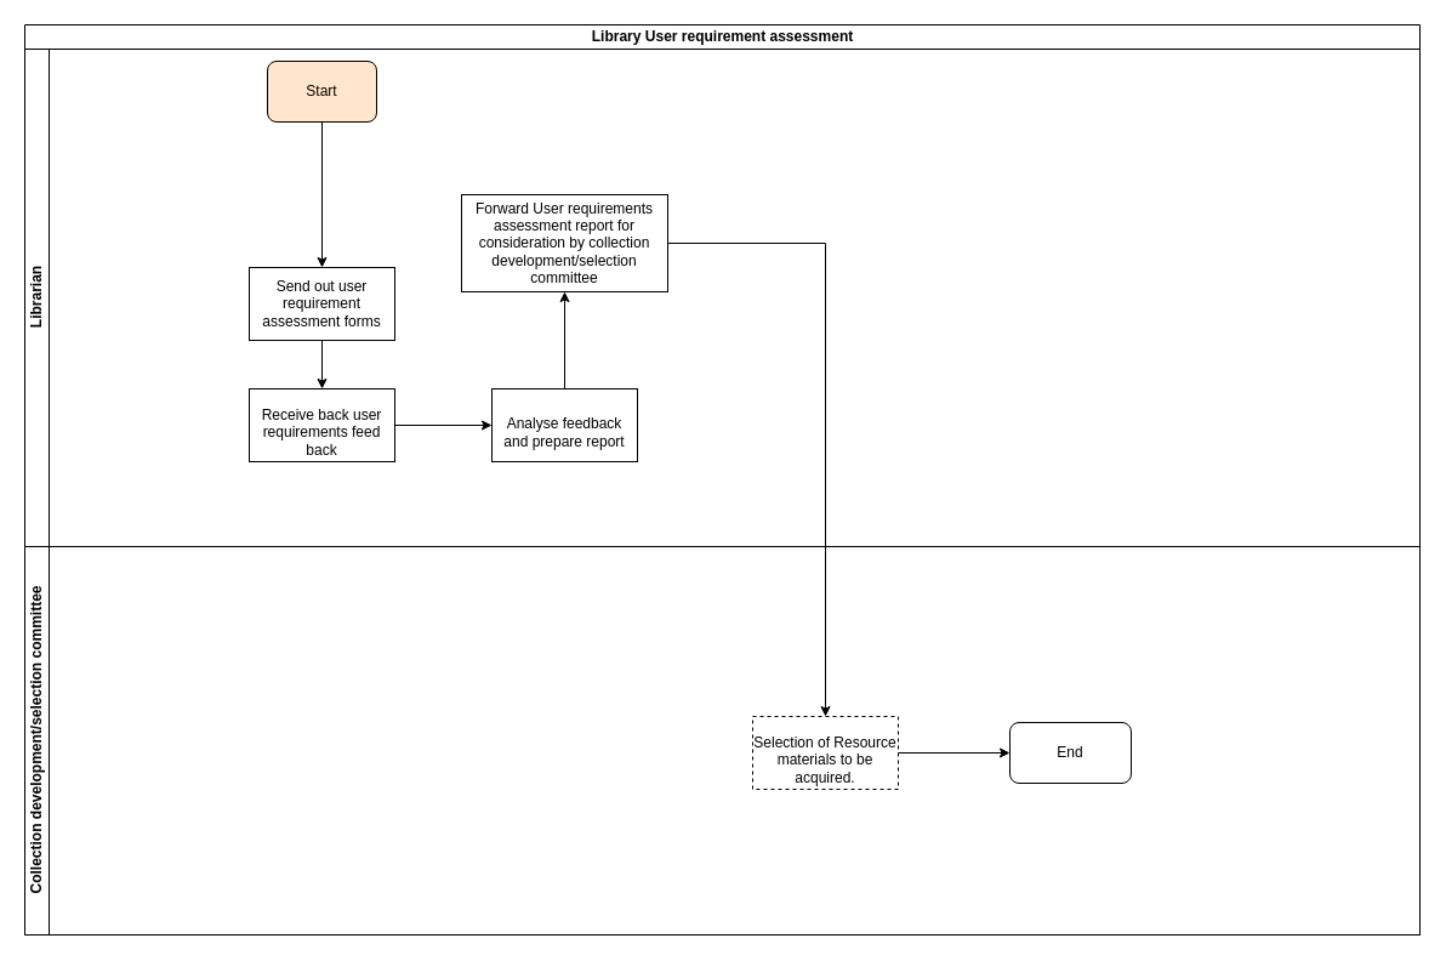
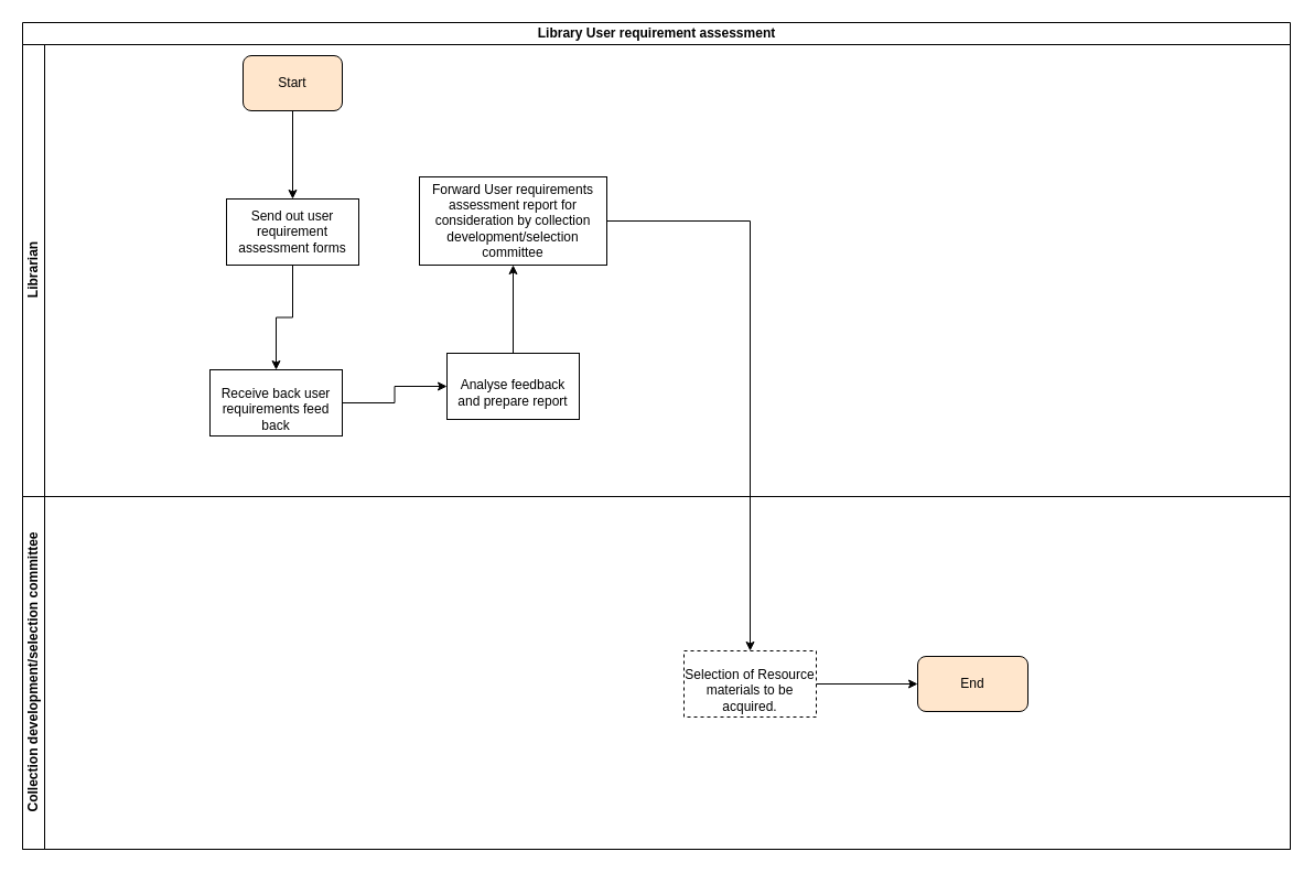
  <mxCell id="0" />
  <mxCell id="1" parent="0" />
  <mxCell id="2" value="Library User requirement assessment" style="swimlane;html=1;childLayout=stackLayout;resizeParent=1;resizeParentMax=0;horizontal=1;startSize=20;horizontalStack=0;" vertex="1" parent="1"><mxGeometry x="20" y="20" width="1150" height="750" as="geometry" /></mxCell>
  <mxCell id="3" value="Librarian" style="swimlane;html=1;startSize=20;horizontal=0;" vertex="1" parent="2"><mxGeometry y="20" width="1150" height="410" as="geometry" /></mxCell>
  <mxCell id="4" value="Start" style="rounded=1;whiteSpace=wrap;html=1;fillColor=#ffe6cc;" vertex="1" parent="3"><mxGeometry x="200" y="10" width="90" height="50" as="geometry" /></mxCell>
- <mxCell id="5" value="Send out user requirement assessment forms &lt;br&gt;" style="rounded=0;whiteSpace=wrap;html=1;" vertex="1" parent="3"><mxGeometry x="185" y="180" width="120" height="60" as="geometry" /></mxCell>
+ <mxCell id="5" value="Send out user requirement assessment forms &lt;br&gt;" style="rounded=0;whiteSpace=wrap;html=1;" vertex="1" parent="3"><mxGeometry x="185" y="140" width="120" height="60" as="geometry" /></mxCell>
  <mxCell id="6" value="" style="edgeStyle=orthogonalEdgeStyle;rounded=0;orthogonalLoop=1;jettySize=auto;html=1;entryX=0.5;entryY=0;entryDx=0;entryDy=0;" edge="1" parent="3" source="4" target="5"><mxGeometry relative="1" as="geometry"><mxPoint x="245" y="135" as="targetPoint" /></mxGeometry></mxCell>
  <mxCell id="7" value="Collection development/selection committee" style="swimlane;html=1;startSize=20;horizontal=0;" vertex="1" parent="2"><mxGeometry y="430" width="1150" height="320" as="geometry" /></mxCell>
  <mxCell id="8" value="&lt;p class=&quot;western&quot; style=&quot;margin-bottom: 0in&quot; lang=&quot;en-GB&quot;&gt;Selection of Resource materials to be acquired.&lt;/p&gt;" style="whiteSpace=wrap;html=1;rounded=0;dashed=1;" vertex="1" parent="7"><mxGeometry x="600" y="140" width="120" height="60" as="geometry" /></mxCell>
- <mxCell id="9" value="End" style="rounded=1;whiteSpace=wrap;html=1;" vertex="1" parent="7"><mxGeometry x="812" y="145" width="100" height="50" as="geometry" /></mxCell>
+ <mxCell id="9" value="End" style="rounded=1;whiteSpace=wrap;html=1;fillColor=#ffe6cc;" vertex="1" parent="7"><mxGeometry x="812" y="145" width="100" height="50" as="geometry" /></mxCell>
  <mxCell id="10" value="" style="edgeStyle=orthogonalEdgeStyle;rounded=0;orthogonalLoop=1;jettySize=auto;html=1;entryX=0;entryY=0.5;entryDx=0;entryDy=0;" edge="1" parent="7" source="8" target="9"><mxGeometry relative="1" as="geometry"><mxPoint x="800" y="170" as="targetPoint" /></mxGeometry></mxCell>
  <mxCell id="11" value="" style="edgeStyle=orthogonalEdgeStyle;rounded=0;orthogonalLoop=1;jettySize=auto;html=1;" edge="1" parent="1" source="12" target="15"><mxGeometry relative="1" as="geometry" /></mxCell>
- <mxCell id="12" value="&lt;p class=&quot;western&quot; style=&quot;margin-bottom: 0in&quot; lang=&quot;en-GB&quot;&gt;&lt;br/&gt;Receive back user requirements feed back&lt;/p&gt;&lt;br/&gt;" style="whiteSpace=wrap;html=1;rounded=0;" vertex="1" parent="1"><mxGeometry x="205" y="320" width="120" height="60" as="geometry" /></mxCell>
+ <mxCell id="12" value="&lt;p class=&quot;western&quot; style=&quot;margin-bottom: 0in&quot; lang=&quot;en-GB&quot;&gt;&lt;br/&gt;Receive back user requirements feed back&lt;/p&gt;&lt;br/&gt;" style="whiteSpace=wrap;html=1;rounded=0;" vertex="1" parent="1"><mxGeometry x="190" y="335" width="120" height="60" as="geometry" /></mxCell>
  <mxCell id="13" value="" style="edgeStyle=orthogonalEdgeStyle;rounded=0;orthogonalLoop=1;jettySize=auto;html=1;" edge="1" parent="1" source="5" target="12"><mxGeometry relative="1" as="geometry" /></mxCell>
  <mxCell id="14" value="" style="edgeStyle=orthogonalEdgeStyle;rounded=0;orthogonalLoop=1;jettySize=auto;html=1;" edge="1" parent="1" source="15" target="17"><mxGeometry relative="1" as="geometry" /></mxCell>
  <mxCell id="15" value="&lt;p class=&quot;western&quot; style=&quot;margin-bottom: 0in&quot; lang=&quot;en-GB&quot;&gt;Analyse feedback and prepare report&lt;/p&gt;" style="whiteSpace=wrap;html=1;rounded=0;" vertex="1" parent="1"><mxGeometry x="405" y="320" width="120" height="60" as="geometry" /></mxCell>
  <mxCell id="16" value="" style="edgeStyle=orthogonalEdgeStyle;rounded=0;orthogonalLoop=1;jettySize=auto;html=1;" edge="1" parent="1" source="17" target="8"><mxGeometry relative="1" as="geometry" /></mxCell>
  <mxCell id="17" value="Forward User requirements assessment report for consideration by collection development/selection committee" style="whiteSpace=wrap;html=1;rounded=0;" vertex="1" parent="1"><mxGeometry x="380" y="160" width="170" height="80" as="geometry" /></mxCell>
